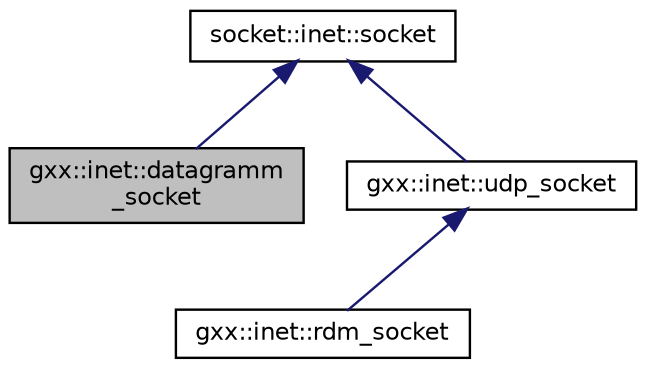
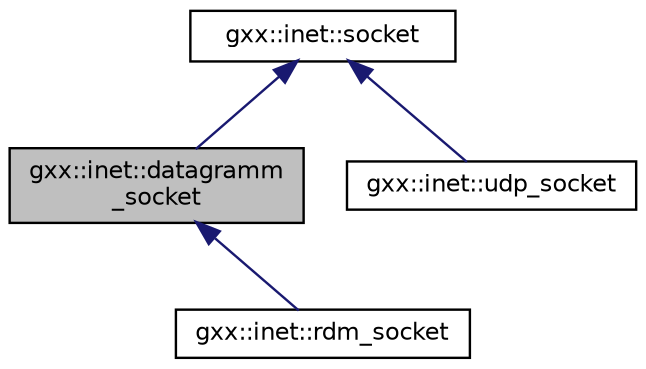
  digraph {
    node [color=black fillcolor=white fontname=Helvetica fontsize=10 shape=record style=filled]
    edge [color=midnightblue dir=back fontname=Helvetica fontsize=10 labelfontname=Helvetica labelfontsize=10 style=solid]
    n1 [fillcolor=grey75 fontcolor=black height=0.2 label="gxx::inet::datagramm\l_socket" width=0.4]
    n2 [height=0.2 label="gxx::inet::rdm_socket" width=0.4]
    n3 [height=0.2 label="gxx::inet::udp_socket" width=0.4]
-   n4 [height=0.2 label="socket::inet::socket" width=0.4]
-   n3 -> n2
+   n4 [height=0.2 label="gxx::inet::socket" width=0.4]
+   n1 -> n2
    n4 -> n1
    n4 -> n3
  }
